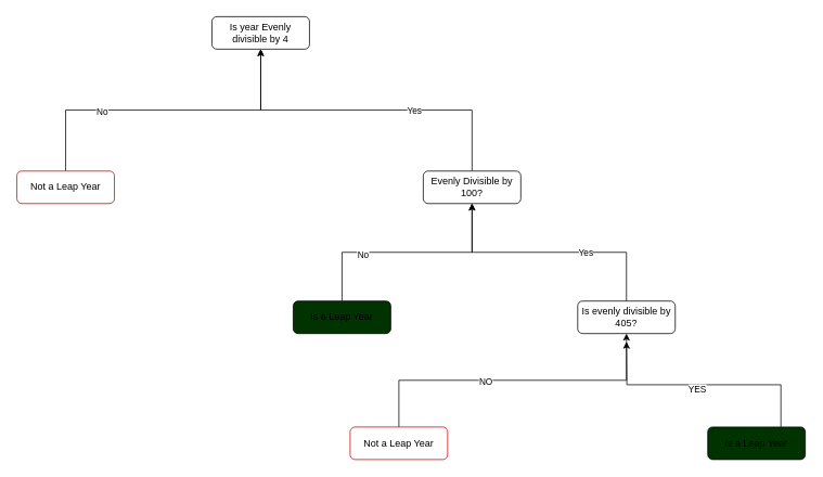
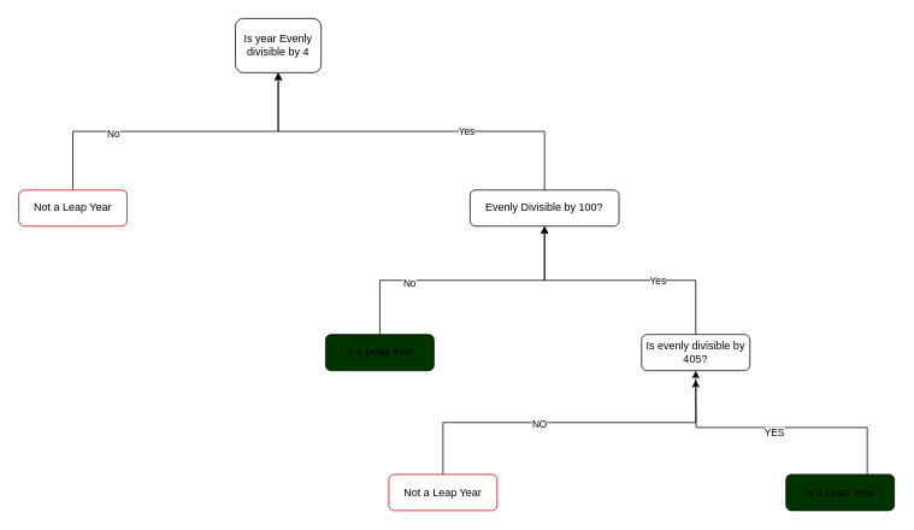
  <mxCell id="0" />
  <mxCell id="1" parent="0" />
- <mxCell id="2" value="Is year Evenly divisible by 4" style="rounded=1;whiteSpace=wrap;html=1;fontSize=12;glass=0;strokeWidth=1;shadow=0;" vertex="1" parent="1"><mxGeometry x="260" y="20" width="120" height="40" as="geometry" /></mxCell>
+ <mxCell id="2" value="Is year Evenly divisible by 4" style="rounded=1;whiteSpace=wrap;html=1;fontSize=12;glass=0;strokeWidth=1;shadow=0;" vertex="1" parent="1"><mxGeometry x="260" y="20" width="95" height="60" as="geometry" /></mxCell>
  <mxCell id="3" style="edgeStyle=orthogonalEdgeStyle;rounded=0;orthogonalLoop=1;jettySize=auto;html=1;exitX=0.5;exitY=0;exitDx=0;exitDy=0;entryX=0.5;entryY=1;entryDx=0;entryDy=0;" edge="1" parent="1" source="8" target="2"><mxGeometry relative="1" as="geometry"><mxPoint x="430" y="170" as="sourcePoint" /></mxGeometry></mxCell>
  <mxCell id="4" value="Yes" style="edgeLabel;html=1;align=center;verticalAlign=middle;resizable=0;points=[];" vertex="1" connectable="0" parent="3"><mxGeometry x="-0.285" relative="1" as="geometry"><mxPoint as="offset" /></mxGeometry></mxCell>
  <mxCell id="5" style="edgeStyle=orthogonalEdgeStyle;rounded=0;orthogonalLoop=1;jettySize=auto;html=1;exitX=0.5;exitY=0;exitDx=0;exitDy=0;entryX=0.5;entryY=1;entryDx=0;entryDy=0;" edge="1" parent="1" source="7" target="2"><mxGeometry relative="1" as="geometry"><mxPoint x="80" y="170" as="sourcePoint" /></mxGeometry></mxCell>
  <mxCell id="6" value="No" style="edgeLabel;html=1;align=center;verticalAlign=middle;resizable=0;points=[];" vertex="1" connectable="0" parent="5"><mxGeometry x="-0.392" y="-2" relative="1" as="geometry"><mxPoint as="offset" /></mxGeometry></mxCell>
  <mxCell id="7" value="Not a Leap Year" style="rounded=1;whiteSpace=wrap;html=1;fontSize=12;glass=0;strokeWidth=1;shadow=0;strokeColor=#CC0000;" vertex="1" parent="1"><mxGeometry x="20" y="210" width="120" height="40" as="geometry" /></mxCell>
- <mxCell id="8" value="Evenly Divisible by 100?" style="rounded=1;whiteSpace=wrap;html=1;fontSize=12;glass=0;strokeWidth=1;shadow=0;" vertex="1" parent="1"><mxGeometry x="520" y="210" width="120" height="40" as="geometry" /></mxCell>
+ <mxCell id="8" value="Evenly Divisible by 100?" style="rounded=1;whiteSpace=wrap;html=1;fontSize=12;glass=0;strokeWidth=1;shadow=0;" vertex="1" parent="1"><mxGeometry x="520" y="210" width="165" height="40" as="geometry" /></mxCell>
  <mxCell id="9" style="edgeStyle=orthogonalEdgeStyle;rounded=0;orthogonalLoop=1;jettySize=auto;html=1;exitX=0.5;exitY=0;exitDx=0;exitDy=0;entryX=0.5;entryY=1;entryDx=0;entryDy=0;" edge="1" parent="1" source="14" target="8"><mxGeometry relative="1" as="geometry"><mxPoint x="770" y="370" as="sourcePoint" /></mxGeometry></mxCell>
  <mxCell id="10" value="Yes" style="edgeLabel;html=1;align=center;verticalAlign=middle;resizable=0;points=[];" vertex="1" connectable="0" parent="9"><mxGeometry x="-0.285" relative="1" as="geometry"><mxPoint as="offset" /></mxGeometry></mxCell>
  <mxCell id="11" style="edgeStyle=orthogonalEdgeStyle;rounded=0;orthogonalLoop=1;jettySize=auto;html=1;exitX=0.5;exitY=0;exitDx=0;exitDy=0;entryX=0.5;entryY=1;entryDx=0;entryDy=0;" edge="1" parent="1" source="13" target="8"><mxGeometry relative="1" as="geometry" /></mxCell>
  <mxCell id="12" value="No" style="edgeLabel;html=1;align=center;verticalAlign=middle;resizable=0;points=[];" vertex="1" connectable="0" parent="11"><mxGeometry x="-0.392" y="-2" relative="1" as="geometry"><mxPoint as="offset" /></mxGeometry></mxCell>
  <mxCell id="13" value="Is a Leap Year" style="rounded=1;whiteSpace=wrap;html=1;fontSize=12;glass=0;strokeWidth=1;shadow=0;fillColor=#003300;" vertex="1" parent="1"><mxGeometry x="360" y="370" width="120" height="40" as="geometry" /></mxCell>
  <mxCell id="14" value="Is evenly divisible by 405?" style="rounded=1;whiteSpace=wrap;html=1;fontSize=12;glass=0;strokeWidth=1;shadow=0;" vertex="1" parent="1"><mxGeometry x="710" y="370" width="120" height="40" as="geometry" /></mxCell>
  <mxCell id="15" style="edgeStyle=orthogonalEdgeStyle;rounded=0;orthogonalLoop=1;jettySize=auto;html=1;exitX=0.5;exitY=0;exitDx=0;exitDy=0;entryX=0.5;entryY=1;entryDx=0;entryDy=0;" edge="1" parent="1" source="20" target="14"><mxGeometry relative="1" as="geometry"><mxPoint x="650" y="530" as="sourcePoint" /></mxGeometry></mxCell>
  <mxCell id="16" value="NO" style="edgeLabel;html=1;align=center;verticalAlign=middle;resizable=0;points=[];" vertex="1" connectable="0" parent="15"><mxGeometry x="-0.171" y="-2" relative="1" as="geometry"><mxPoint as="offset" /></mxGeometry></mxCell>
  <mxCell id="17" style="edgeStyle=orthogonalEdgeStyle;rounded=0;orthogonalLoop=1;jettySize=auto;html=1;exitX=0.75;exitY=0;exitDx=0;exitDy=0;" edge="1" parent="1" source="19"><mxGeometry relative="1" as="geometry"><mxPoint x="770" y="420" as="targetPoint" /></mxGeometry></mxCell>
  <mxCell id="18" value="YES" style="edgeLabel;html=1;align=center;verticalAlign=middle;resizable=0;points=[];" vertex="1" connectable="0" parent="17"><mxGeometry x="0.069" y="5" relative="1" as="geometry"><mxPoint x="1" as="offset" /></mxGeometry></mxCell>
  <mxCell id="19" value="Is a Leap Year" style="rounded=1;whiteSpace=wrap;html=1;fontSize=12;glass=0;strokeWidth=1;shadow=0;fillColor=#003300;" vertex="1" parent="1"><mxGeometry x="870" y="525" width="120" height="40" as="geometry" /></mxCell>
  <mxCell id="20" value="Not a Leap Year" style="rounded=1;whiteSpace=wrap;html=1;fontSize=12;glass=0;strokeWidth=1;shadow=0;strokeColor=#CC0000;" vertex="1" parent="1"><mxGeometry x="430" y="525" width="120" height="40" as="geometry" /></mxCell>
